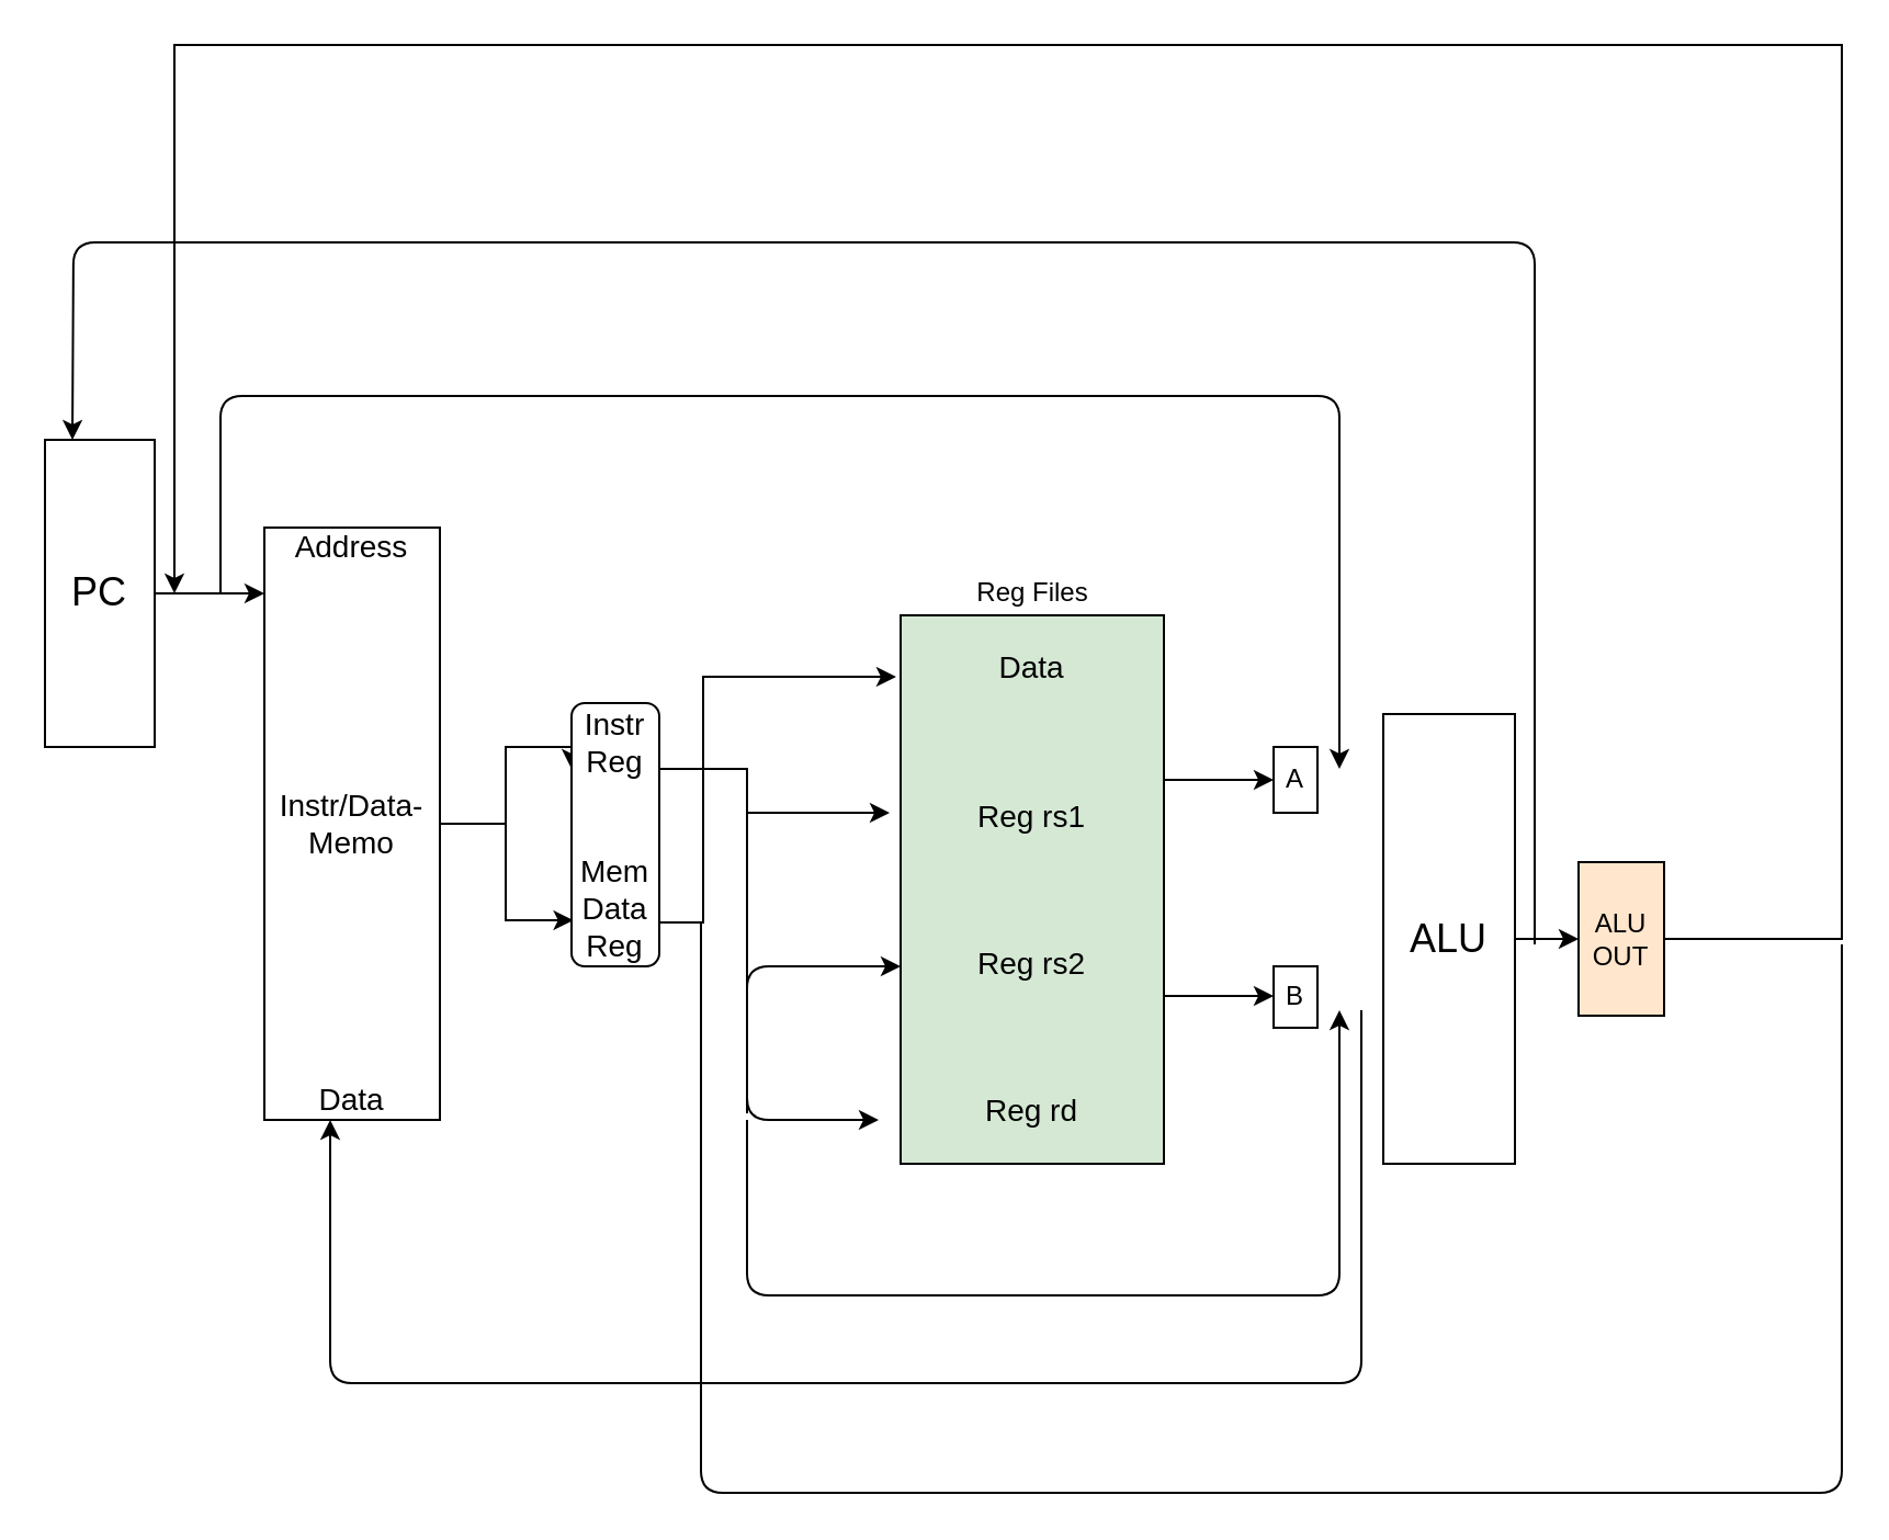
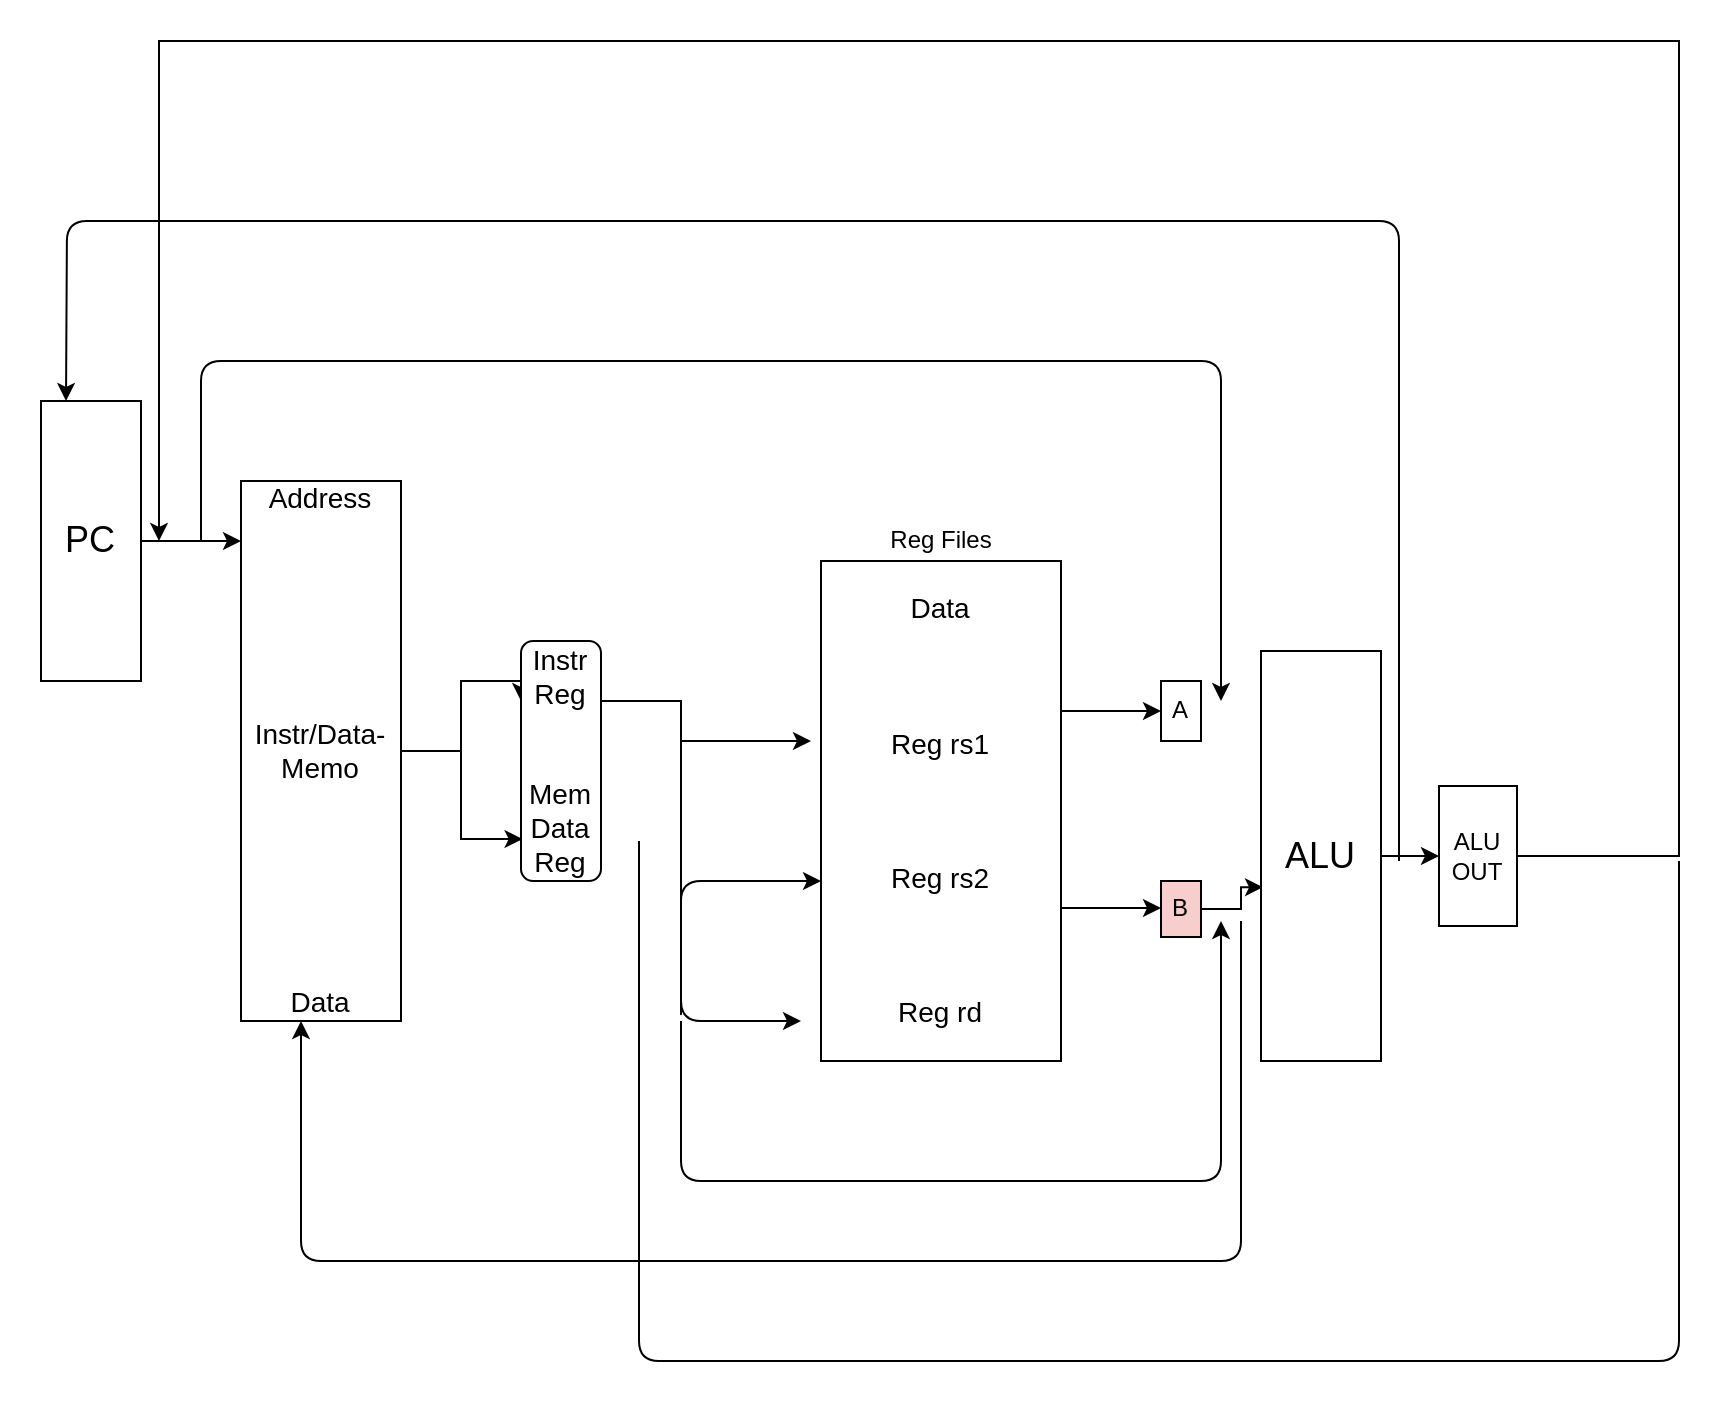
  <mxCell id="0" />
  <mxCell id="1" parent="0" />
  <mxCell id="2" style="edgeStyle=orthogonalEdgeStyle;rounded=0;orthogonalLoop=1;jettySize=auto;html=1;exitX=1;exitY=0.5;exitDx=0;exitDy=0;" edge="1" parent="1" source="3"><mxGeometry relative="1" as="geometry"><mxPoint x="120" y="270" as="targetPoint" /></mxGeometry></mxCell>
  <mxCell id="3" value="&lt;font style=&quot;font-size: 18px&quot;&gt;PC&lt;/font&gt;" style="rounded=0;whiteSpace=wrap;html=1;" vertex="1" parent="1"><mxGeometry x="20" y="200" width="50" height="140" as="geometry" /></mxCell>
  <mxCell id="4" style="edgeStyle=orthogonalEdgeStyle;rounded=0;orthogonalLoop=1;jettySize=auto;html=1;entryX=0;entryY=0.25;entryDx=0;entryDy=0;" edge="1" parent="1" source="6" target="9"><mxGeometry relative="1" as="geometry"><Array as="points"><mxPoint x="230" y="375" /><mxPoint x="230" y="340" /></Array></mxGeometry></mxCell>
  <mxCell id="5" style="edgeStyle=orthogonalEdgeStyle;rounded=0;orthogonalLoop=1;jettySize=auto;html=1;entryX=0.02;entryY=0.825;entryDx=0;entryDy=0;entryPerimeter=0;" edge="1" parent="1" source="6" target="9"><mxGeometry relative="1" as="geometry" /></mxCell>
  <mxCell id="6" value="&lt;font style=&quot;font-size: 14px&quot;&gt;Address&lt;br&gt;&lt;br&gt;&lt;br&gt;&lt;br&gt;&lt;br&gt;&lt;br&gt;&lt;br&gt;Instr/Data-Memo&lt;br&gt;&lt;br&gt;&lt;br&gt;&lt;br&gt;&lt;br&gt;&lt;br&gt;&lt;br&gt;Data&lt;/font&gt;" style="rounded=0;whiteSpace=wrap;html=1;" vertex="1" parent="1"><mxGeometry x="120" y="240" width="80" height="270" as="geometry" /></mxCell>
  <mxCell id="7" style="edgeStyle=orthogonalEdgeStyle;rounded=0;orthogonalLoop=1;jettySize=auto;html=1;exitX=1;exitY=0.25;exitDx=0;exitDy=0;" edge="1" parent="1" source="9"><mxGeometry relative="1" as="geometry"><mxPoint x="330" y="350" as="sourcePoint" /><mxPoint x="405" y="370" as="targetPoint" /><Array as="points"><mxPoint x="340" y="350" /><mxPoint x="340" y="370" /></Array></mxGeometry></mxCell>
- <mxCell id="8" style="edgeStyle=orthogonalEdgeStyle;rounded=0;orthogonalLoop=1;jettySize=auto;html=1;entryX=-0.017;entryY=0.112;entryDx=0;entryDy=0;entryPerimeter=0;" edge="1" parent="1" source="9" target="11"><mxGeometry relative="1" as="geometry"><mxPoint x="320" y="310" as="targetPoint" /><Array as="points"><mxPoint x="320" y="420" /><mxPoint x="320" y="308" /></Array></mxGeometry></mxCell>
  <mxCell id="9" value="&lt;font style=&quot;font-size: 14px&quot;&gt;Instr Reg&lt;br&gt;&lt;br&gt;&lt;br&gt;Mem Data Reg&lt;/font&gt;" style="whiteSpace=wrap;html=1;rounded=1;" vertex="1" parent="1"><mxGeometry x="260" y="320" width="40" height="120" as="geometry" /></mxCell>
  <mxCell id="10" style="edgeStyle=orthogonalEdgeStyle;rounded=0;orthogonalLoop=1;jettySize=auto;html=1;entryX=0;entryY=0.5;entryDx=0;entryDy=0;" edge="1" parent="1" source="11" target="15"><mxGeometry relative="1" as="geometry"><Array as="points"><mxPoint x="540" y="355" /><mxPoint x="540" y="355" /></Array></mxGeometry></mxCell>
- <mxCell id="11" value="&lt;font style=&quot;font-size: 14px&quot;&gt;Data&lt;br&gt;&lt;br&gt;&lt;br&gt;&lt;br&gt;Reg rs1&lt;br&gt;&lt;br&gt;&lt;br&gt;&lt;br&gt;Reg rs2&lt;br&gt;&lt;br&gt;&lt;br&gt;&lt;br&gt;Reg rd&lt;/font&gt;" style="rounded=0;whiteSpace=wrap;html=1;fillColor=#d5e8d4;" vertex="1" parent="1"><mxGeometry x="410" y="280" width="120" height="250" as="geometry" /></mxCell>
+ <mxCell id="11" value="&lt;font style=&quot;font-size: 14px&quot;&gt;Data&lt;br&gt;&lt;br&gt;&lt;br&gt;&lt;br&gt;Reg rs1&lt;br&gt;&lt;br&gt;&lt;br&gt;&lt;br&gt;Reg rs2&lt;br&gt;&lt;br&gt;&lt;br&gt;&lt;br&gt;Reg rd&lt;/font&gt;" style="rounded=0;whiteSpace=wrap;html=1;" vertex="1" parent="1"><mxGeometry x="410" y="280" width="120" height="250" as="geometry" /></mxCell>
  <mxCell id="12" value="Reg Files" style="text;html=1;align=center;verticalAlign=middle;resizable=0;points=[];autosize=1;" vertex="1" parent="1"><mxGeometry x="435" y="260" width="70" height="20" as="geometry" /></mxCell>
  <mxCell id="13" value="" style="endArrow=classic;html=1;entryX=0;entryY=0.64;entryDx=0;entryDy=0;entryPerimeter=0;" edge="1" parent="1" target="11"><mxGeometry width="50" height="50" relative="1" as="geometry"><mxPoint x="340" y="350" as="sourcePoint" /><mxPoint x="380" y="370" as="targetPoint" /><Array as="points"><mxPoint x="340" y="510" /><mxPoint x="340" y="500" /><mxPoint x="340" y="440" /></Array></mxGeometry></mxCell>
  <mxCell id="14" value="" style="endArrow=classic;html=1;" edge="1" parent="1"><mxGeometry width="50" height="50" relative="1" as="geometry"><mxPoint x="340" y="450" as="sourcePoint" /><mxPoint x="400" y="510" as="targetPoint" /><Array as="points"><mxPoint x="340" y="510" /></Array></mxGeometry></mxCell>
  <mxCell id="15" value="A" style="rounded=0;whiteSpace=wrap;html=1;" vertex="1" parent="1"><mxGeometry x="580" y="340" width="20" height="30" as="geometry" /></mxCell>
- <mxCell id="17" value="B" style="rounded=0;whiteSpace=wrap;html=1;" vertex="1" parent="1"><mxGeometry x="580" y="440" width="20" height="28" as="geometry" /></mxCell>
+ <mxCell id="16" value="" style="edgeStyle=orthogonalEdgeStyle;rounded=0;orthogonalLoop=1;jettySize=auto;html=1;entryX=0.017;entryY=0.576;entryDx=0;entryDy=0;entryPerimeter=0;" edge="1" parent="1" source="17" target="21"><mxGeometry relative="1" as="geometry" /></mxCell>
+ <mxCell id="17" value="B" style="rounded=0;whiteSpace=wrap;html=1;fillColor=#f8cecc;" vertex="1" parent="1"><mxGeometry x="580" y="440" width="20" height="28" as="geometry" /></mxCell>
  <mxCell id="18" style="edgeStyle=orthogonalEdgeStyle;rounded=0;orthogonalLoop=1;jettySize=auto;html=1;entryX=0;entryY=0.5;entryDx=0;entryDy=0;" edge="1" parent="1"><mxGeometry relative="1" as="geometry"><mxPoint x="530" y="453.5" as="sourcePoint" /><mxPoint x="580" y="453.5" as="targetPoint" /><Array as="points"><mxPoint x="540" y="453.5" /><mxPoint x="540" y="453.5" /></Array></mxGeometry></mxCell>
  <mxCell id="19" value="" style="endArrow=classic;html=1;" edge="1" parent="1"><mxGeometry width="50" height="50" relative="1" as="geometry"><mxPoint x="100" y="270" as="sourcePoint" /><mxPoint x="610" y="350" as="targetPoint" /><Array as="points"><mxPoint x="100" y="180" /><mxPoint x="610" y="180" /></Array></mxGeometry></mxCell>
  <mxCell id="20" value="" style="edgeStyle=orthogonalEdgeStyle;rounded=0;orthogonalLoop=1;jettySize=auto;html=1;" edge="1" parent="1" source="21" target="25"><mxGeometry relative="1" as="geometry" /></mxCell>
  <mxCell id="21" value="&lt;font style=&quot;font-size: 18px&quot;&gt;ALU&lt;/font&gt;" style="whiteSpace=wrap;html=1;rounded=0;" vertex="1" parent="1"><mxGeometry x="630" y="325" width="60" height="205" as="geometry" /></mxCell>
  <mxCell id="22" value="" style="endArrow=classic;html=1;" edge="1" parent="1"><mxGeometry width="50" height="50" relative="1" as="geometry"><mxPoint x="340" y="510" as="sourcePoint" /><mxPoint x="610" y="460" as="targetPoint" /><Array as="points"><mxPoint x="340" y="590" /><mxPoint x="610" y="590" /></Array></mxGeometry></mxCell>
  <mxCell id="23" value="" style="endArrow=classic;html=1;entryX=0.375;entryY=1;entryDx=0;entryDy=0;entryPerimeter=0;" edge="1" parent="1" target="6"><mxGeometry width="50" height="50" relative="1" as="geometry"><mxPoint x="620" y="460" as="sourcePoint" /><mxPoint x="730" y="570" as="targetPoint" /><Array as="points"><mxPoint x="620" y="630" /><mxPoint x="150" y="630" /></Array></mxGeometry></mxCell>
  <mxCell id="24" style="edgeStyle=orthogonalEdgeStyle;rounded=0;orthogonalLoop=1;jettySize=auto;html=1;" edge="1" parent="1" source="25"><mxGeometry relative="1" as="geometry"><mxPoint x="79" y="270" as="targetPoint" /><Array as="points"><mxPoint x="839" y="428" /><mxPoint x="839" y="20" /></Array></mxGeometry></mxCell>
- <mxCell id="25" value="&lt;font style=&quot;font-size: 12px&quot;&gt;ALU OUT&lt;/font&gt;" style="whiteSpace=wrap;html=1;rounded=0;fillColor=#ffe6cc;" vertex="1" parent="1"><mxGeometry x="719" y="392.5" width="39" height="70" as="geometry" /></mxCell>
+ <mxCell id="25" value="&lt;font style=&quot;font-size: 12px&quot;&gt;ALU OUT&lt;/font&gt;" style="whiteSpace=wrap;html=1;rounded=0;" vertex="1" parent="1"><mxGeometry x="719" y="392.5" width="39" height="70" as="geometry" /></mxCell>
  <mxCell id="26" value="" style="endArrow=classic;html=1;entryX=0.25;entryY=0;entryDx=0;entryDy=0;" edge="1" parent="1" target="3"><mxGeometry width="50" height="50" relative="1" as="geometry"><mxPoint x="699" y="430" as="sourcePoint" /><mxPoint x="29" y="110" as="targetPoint" /><Array as="points"><mxPoint x="699" y="110" /><mxPoint x="33" y="110" /></Array></mxGeometry></mxCell>
  <mxCell id="27" value="" style="endArrow=none;html=1;" edge="1" parent="1"><mxGeometry width="50" height="50" relative="1" as="geometry"><mxPoint x="319" y="420" as="sourcePoint" /><mxPoint x="839" y="430" as="targetPoint" /><Array as="points"><mxPoint x="319" y="680" /><mxPoint x="839" y="680" /></Array></mxGeometry></mxCell>
